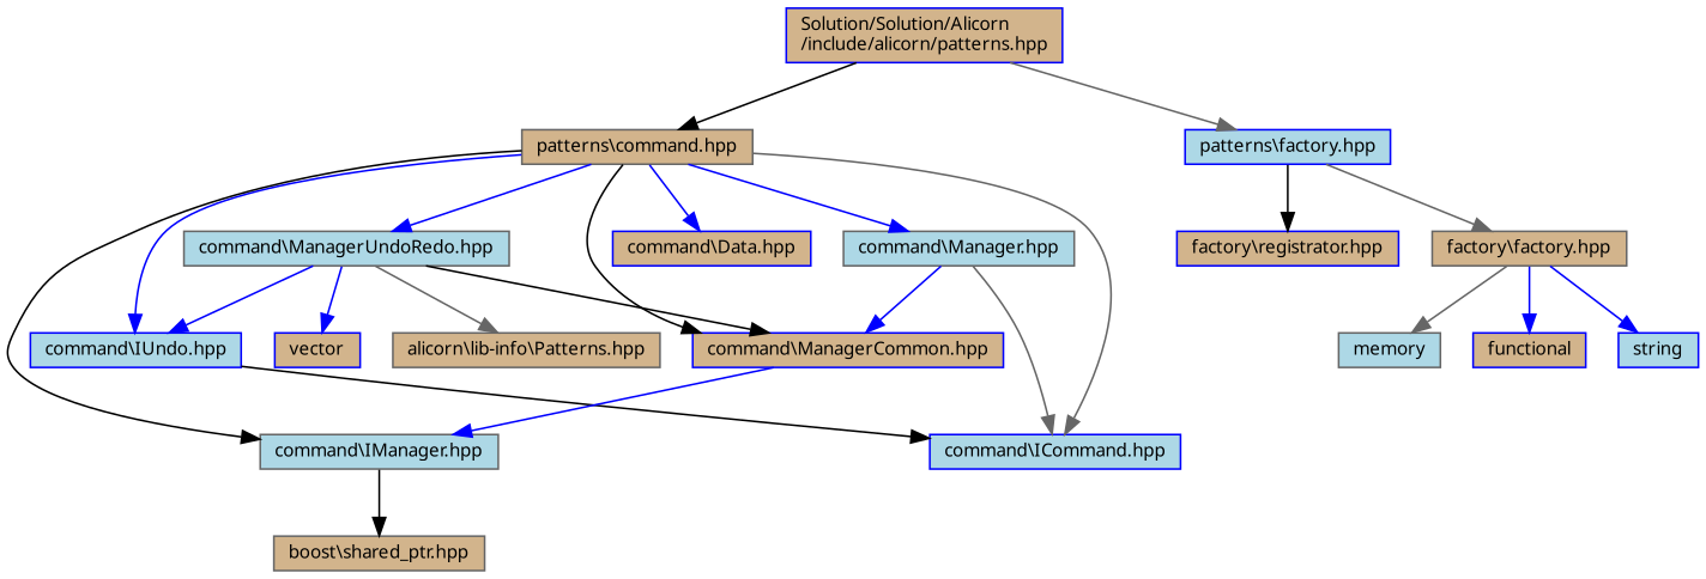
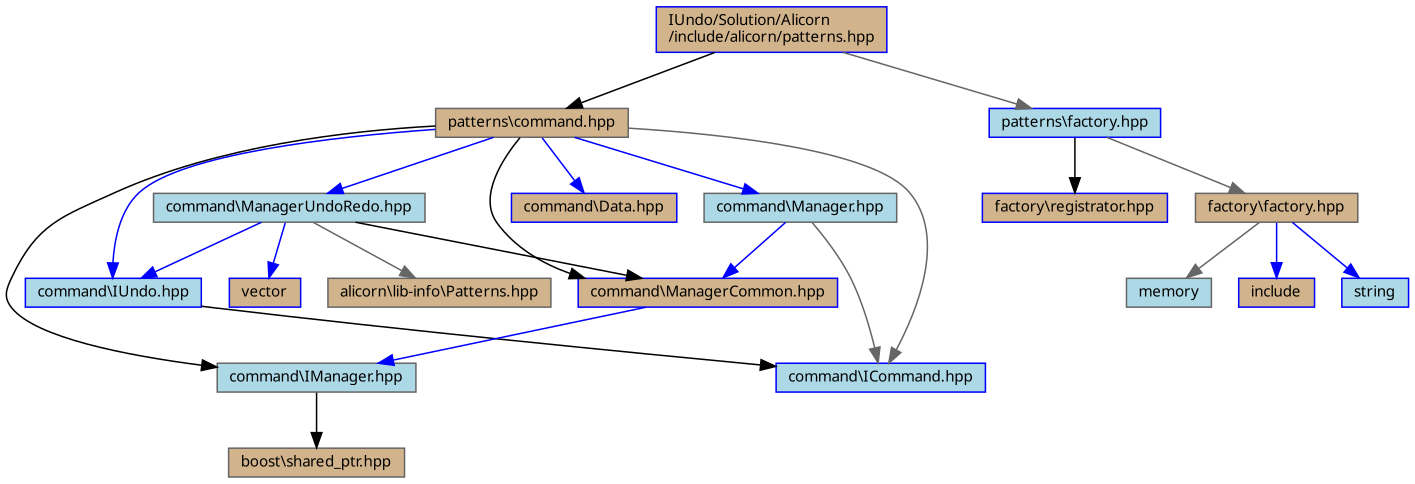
  digraph {
    node [color=blue fillcolor=tan fontname=Verdana fontsize=10 shape=record style=filled]
    edge [color=blue fontname=Verdana fontsize=10 labelfontname=Verdana labelfontsize=10 style=solid]
-   n1 [fontcolor=black height=0.2 label="Solution/Solution/Alicorn\l/include/alicorn/patterns.hpp" width=0.4]
+   n1 [fontcolor=black height=0.2 label="IUndo/Solution/Alicorn\l/include/alicorn/patterns.hpp" width=0.4]
    n2 [color=gray40 height=0.2 label="patterns\\command.hpp" width=0.4]
    n3 [fillcolor=lightblue height=0.2 label="patterns\\factory.hpp" width=0.4]
    n4 [fillcolor=lightblue height=0.2 label="command\\ICommand.hpp" width=0.4]
    n5 [fillcolor=lightblue height=0.2 label="command\\IUndo.hpp" width=0.4]
    n6 [height=0.2 label="command\\Data.hpp" width=0.4]
    n7 [color=gray40 fillcolor=lightblue height=0.2 label="command\\IManager.hpp" width=0.4]
    n8 [height=0.2 label="command\\ManagerCommon.hpp" width=0.4]
    n9 [color=gray40 fillcolor=lightblue height=0.2 label="command\\Manager.hpp" width=0.4]
    n10 [color=gray40 fillcolor=lightblue height=0.2 label="command\\ManagerUndoRedo.hpp" width=0.4]
    n11 [color=gray40 height=0.2 label="factory\\factory.hpp" width=0.4]
    n12 [height=0.2 label="factory\\registrator.hpp" width=0.4]
    n13 [color=gray40 height=0.2 label="boost\\shared_ptr.hpp" width=0.4]
    n14 [height=0.2 label=vector width=0.4]
    n15 [color=gray40 height=0.2 label="alicorn\\lib-info\\Patterns.hpp" width=0.4]
    n16 [fillcolor=lightblue height=0.2 label=string width=0.4]
    n17 [color=gray40 fillcolor=lightblue height=0.2 label=memory width=0.4]
-   n18 [height=0.2 label=functional width=0.4]
+   n18 [height=0.2 label=include width=0.4]
    n1 -> n2 [color=black]
    n1 -> n3 [color=gray40]
    n2 -> n4 [color=gray40]
    n2 -> n5
    n2 -> n6
    n2 -> n7 [color=black]
    n2 -> n8 [color=black]
    n2 -> n9
    n2 -> n10
    n3 -> n11 [color=gray40]
    n3 -> n12 [color=black]
    n5 -> n4 [color=black]
    n7 -> n13 [color=black]
    n8 -> n7
    n9 -> n4 [color=gray40]
    n9 -> n8
    n10 -> n5
    n10 -> n8 [color=black]
    n10 -> n14
    n10 -> n15 [color=gray40]
    n11 -> n16
    n11 -> n17 [color=gray40]
    n11 -> n18
  }
